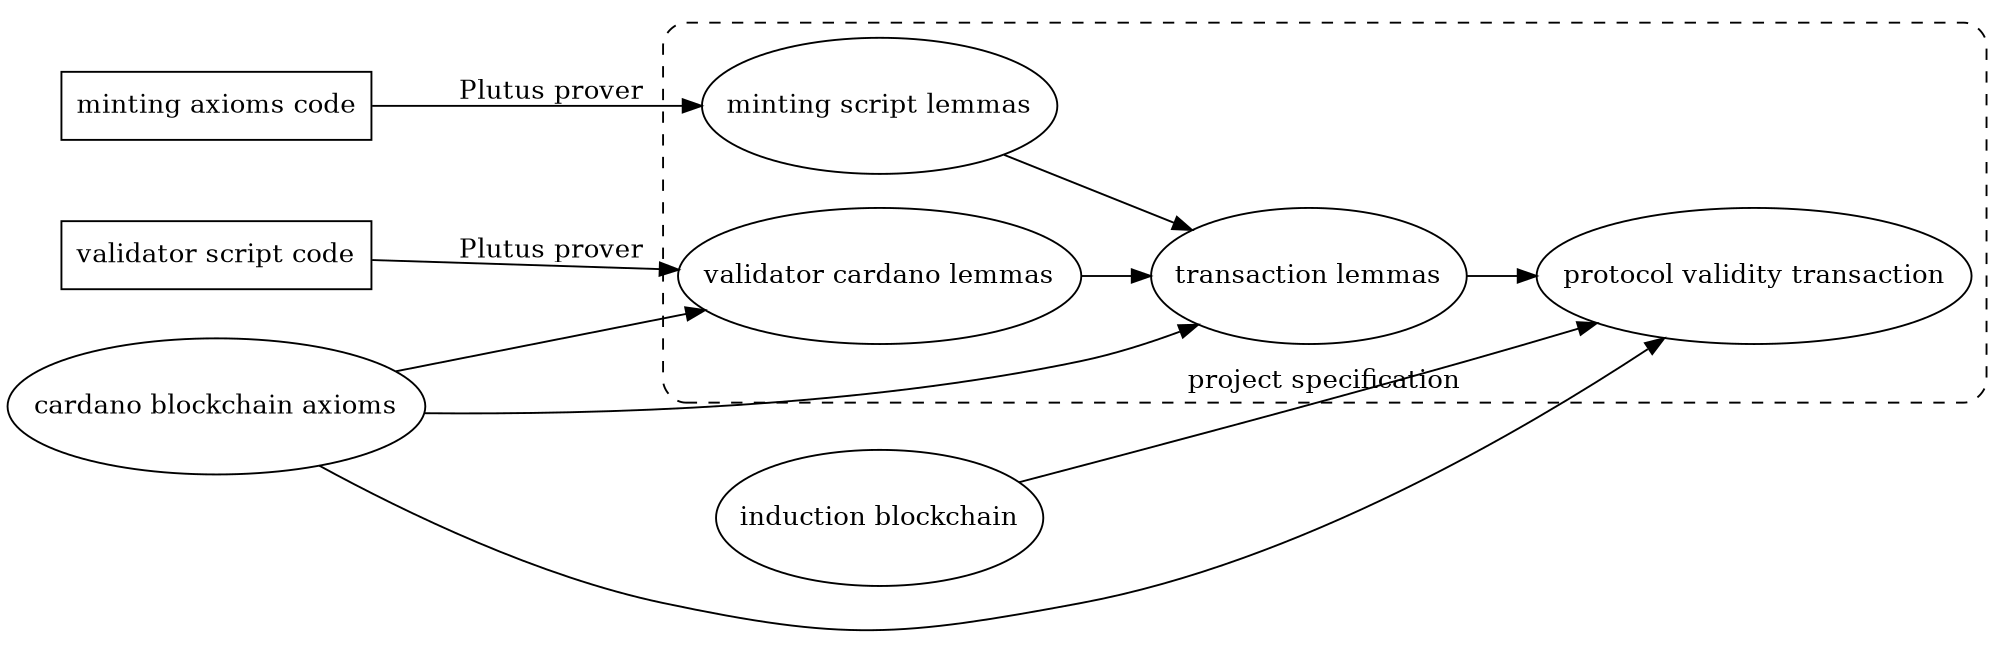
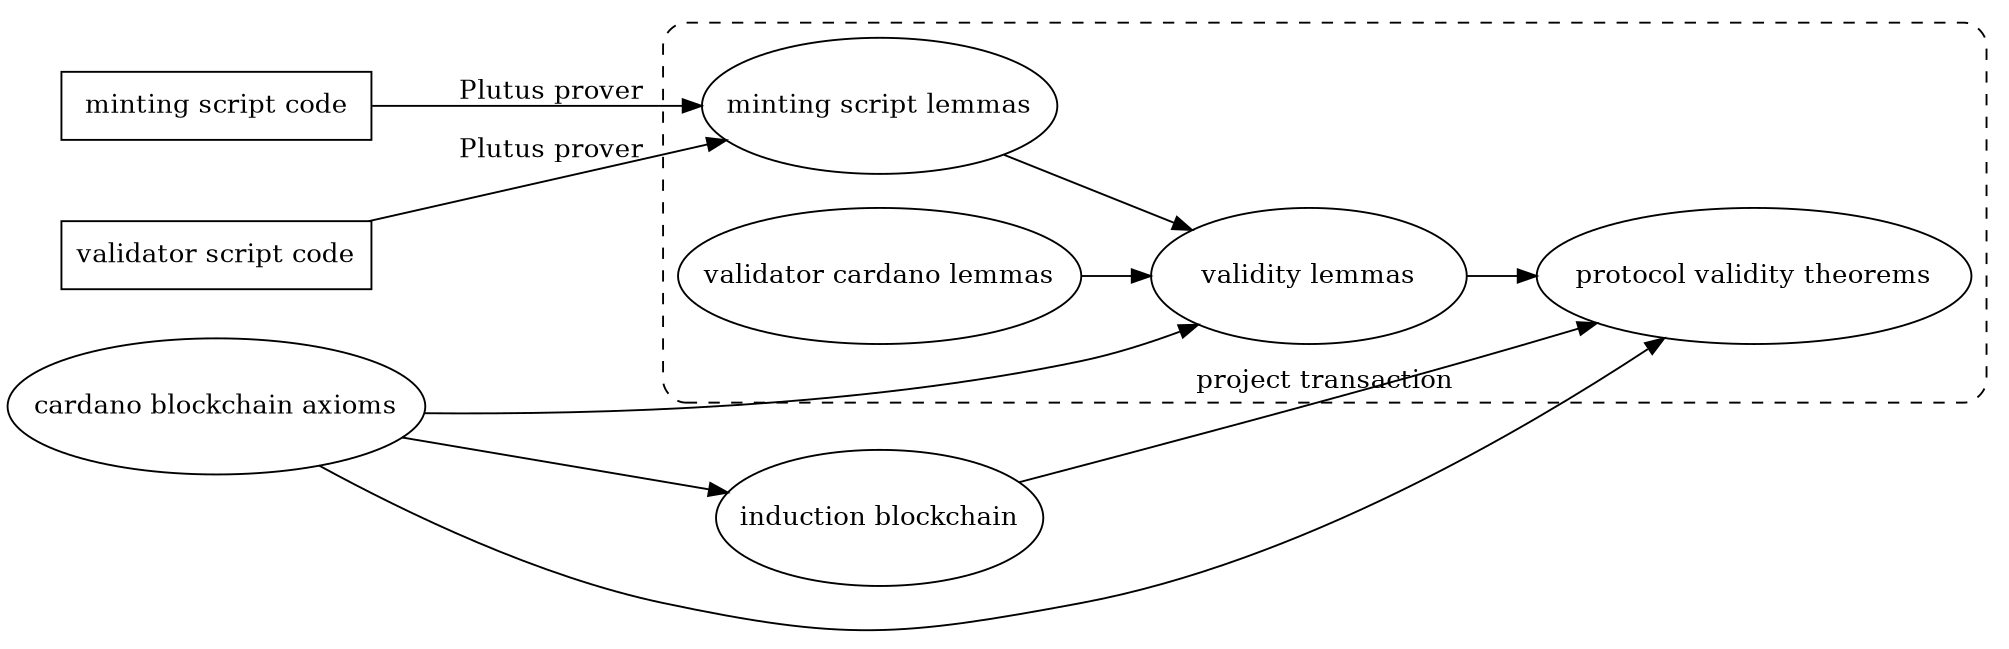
  digraph {
    rankdir=LR
    node [shape=ellipse]
-   n1 [height=1 label="protocol validity transaction"]
-   n2 [height=1 label="transaction lemmas"]
+   n1 [height=1 label="protocol validity theorems"]
+   n2 [height=1 label="validity lemmas"]
    n3 [height=1 label="validator cardano lemmas"]
    n4 [height=1 label="minting script lemmas"]
    n5 [height=1 label="cardano blockchain axioms"]
    n6 [height=1 label="induction blockchain"]
    n7 [label="validator script code" shape=box]
-   n8 [label="minting axioms code" shape=box]
+   n8 [label="minting script code" shape=box]
    subgraph cluster_1 {
-     label="project specification"
+     label="project transaction"
      labelloc=b
      style="dashed,rounded"
      n1
      n2
      n3
      n4
    }
    n2 -> n1
    n3 -> n2
    n4 -> n2
    n5 -> n1
    n5 -> n2
-   n5 -> n3
+   n5 -> n6
    n6 -> n1
-   n7 -> n3 [label="Plutus prover"]
+   n7 -> n4 [label="Plutus prover"]
    n8 -> n4 [label="Plutus prover"]
  }
